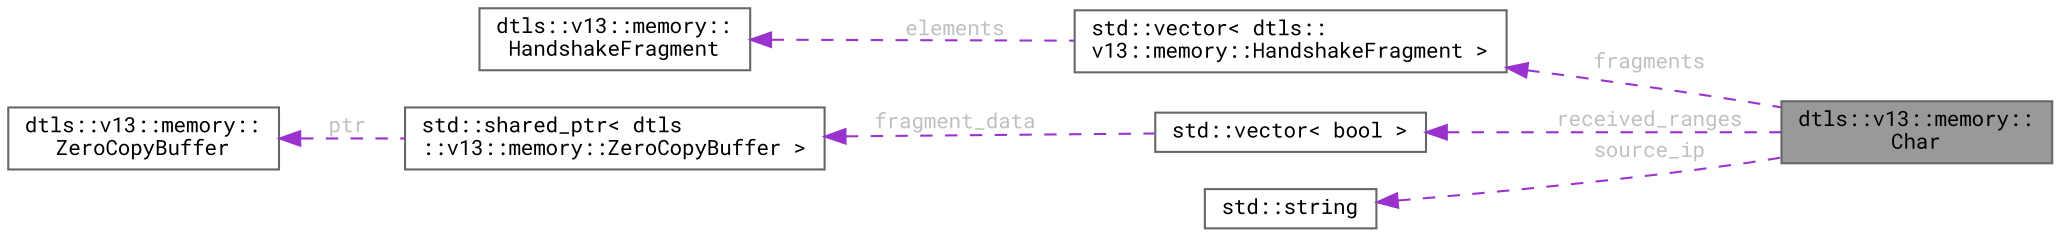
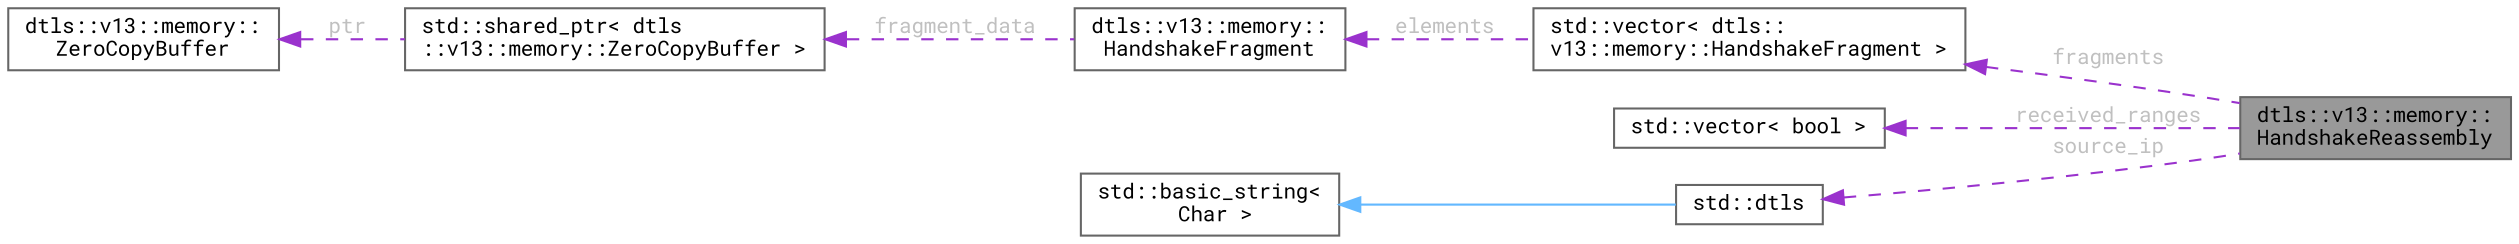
  digraph {
    fontname="Roboto Mono"
    rankdir=LR
    node [color=gray40 fillcolor=white fontname="Roboto Mono" fontsize=10 shape=box style=filled]
    edge [color=darkorchid3 dir=back fontcolor=grey fontname="Roboto Mono" fontsize=10 labelfontname=Helvetica labelfontsize=10 style=dashed]
-   n1 [fillcolor=grey60 fontcolor=black height=0.2 label="dtls::v13::memory::\lChar" width=0.4]
+   n1 [fillcolor=grey60 fontcolor=black height=0.2 label="dtls::v13::memory::\lHandshakeReassembly" width=0.4]
    n2 [height=0.2 label="std::shared_ptr\< dtls\l::v13::memory::ZeroCopyBuffer \>" width=0.4]
    n3 [height=0.2 label="dtls::v13::memory::\lHandshakeFragment" width=0.4]
    n4 [height=0.2 label="std::vector\< dtls::\lv13::memory::HandshakeFragment \>" width=0.4]
    n5 [height=0.2 label="dtls::v13::memory::\lZeroCopyBuffer" width=0.4]
    n6 [height=0.2 label="std::vector\< bool \>" width=0.4]
-   n7 [height=0.2 label="std::string" width=0.4]
-   n2 -> n6 [label=" fragment_data"]
+   n7 [height=0.2 label="std::dtls" width=0.4]
+   n8 [height=0.2 label="std::basic_string\<\l Char \>" width=0.4]
+   n2 -> n3 [label=" fragment_data"]
    n3 -> n4 [label=" elements"]
    n4 -> n1 [label=" fragments"]
    n5 -> n2 [label=" ptr"]
    n6 -> n1 [label=" received_ranges"]
    n7 -> n1 [label=" source_ip"]
+   n8 -> n7 [color=steelblue1 style=solid fontcolor=""]
  }
